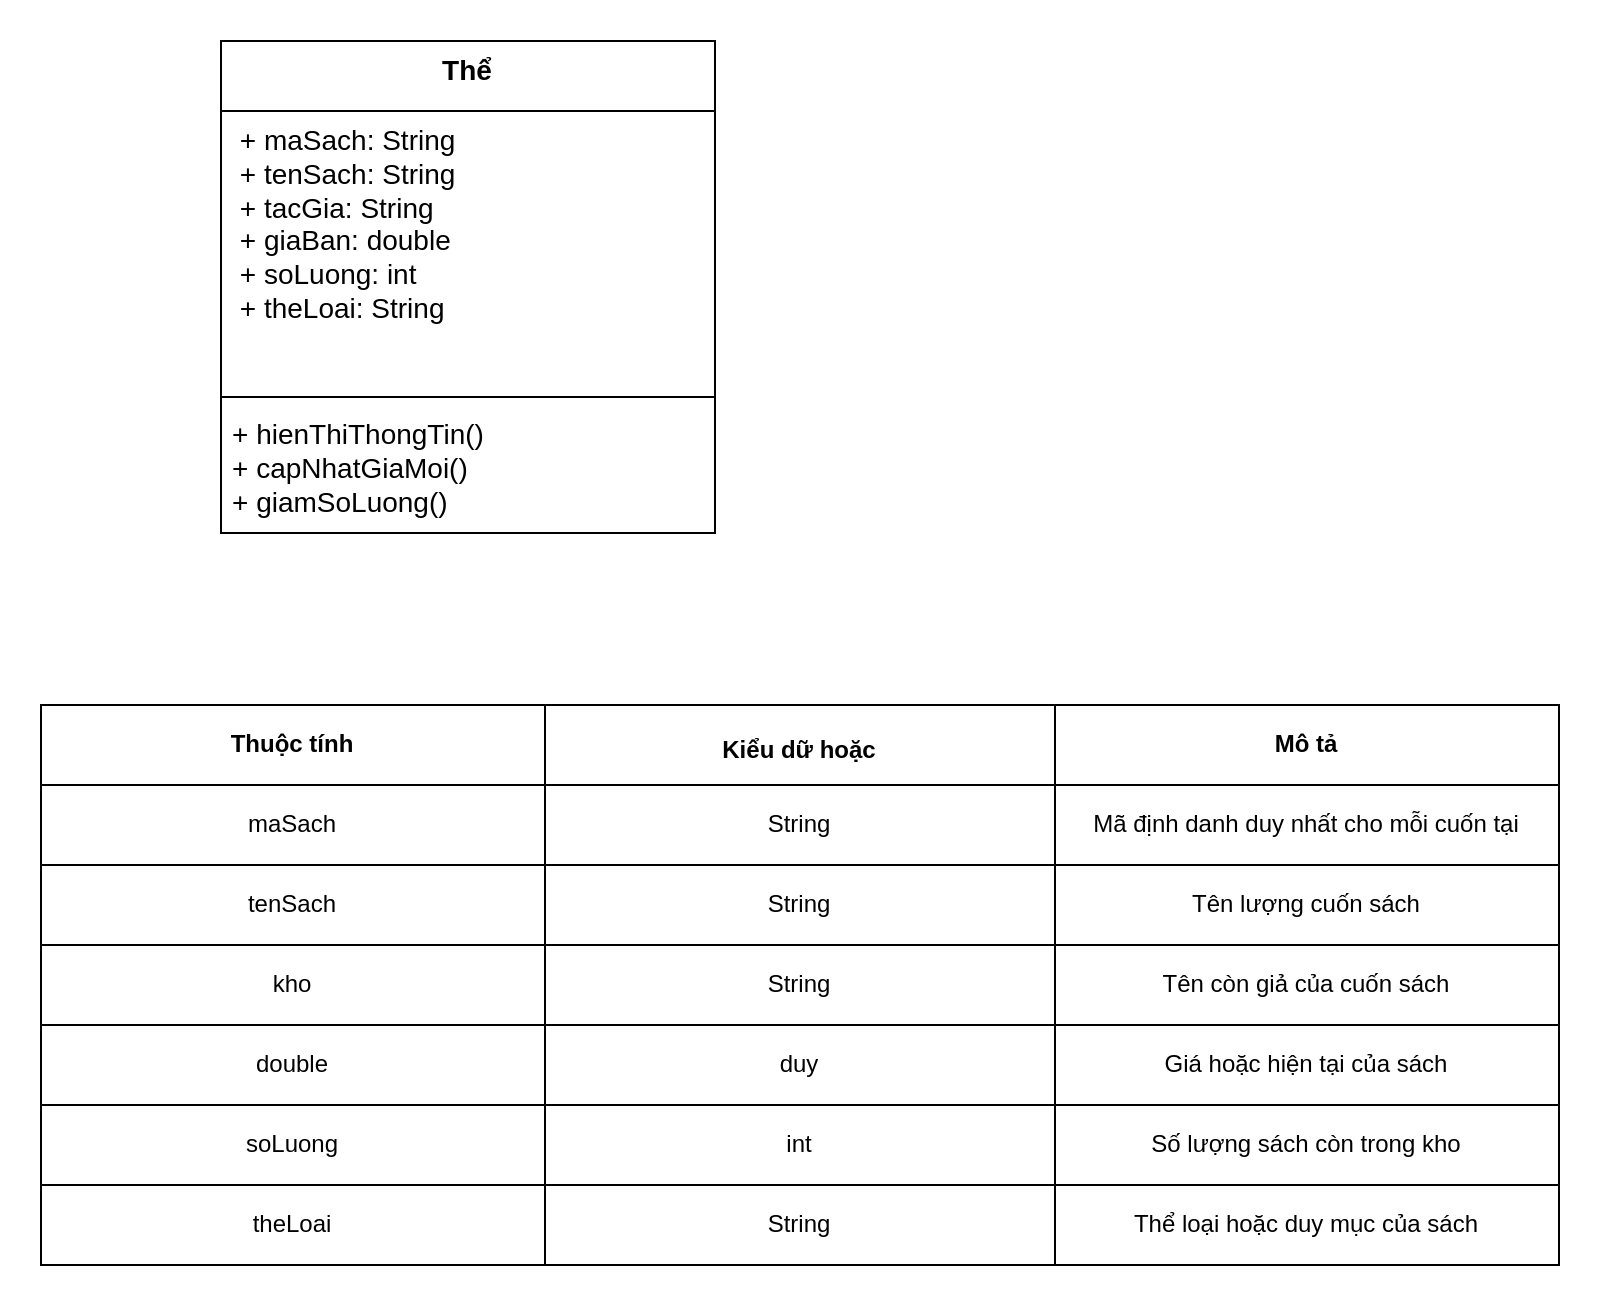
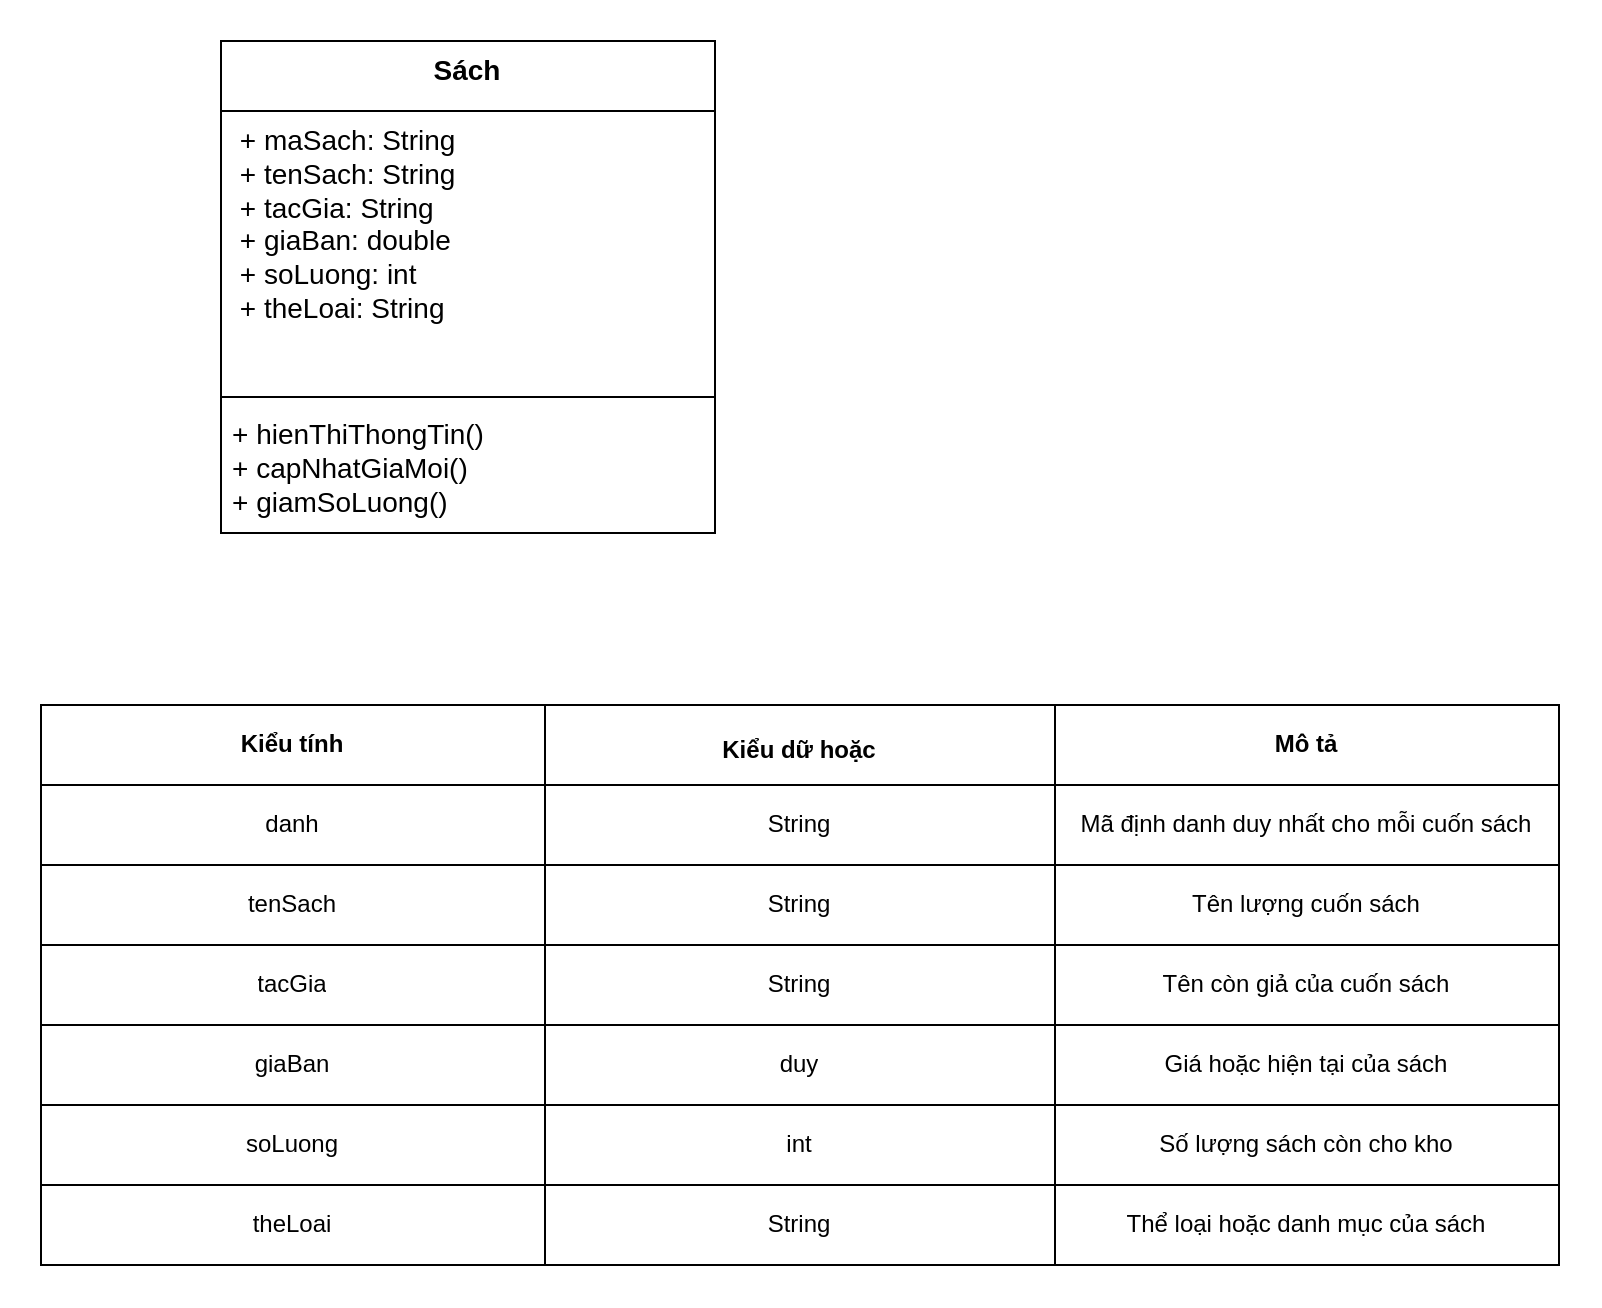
  <mxCell id="0" />
  <mxCell id="1" parent="0" />
- <mxCell id="2" value="&lt;font style=&quot;font-size: 14px;&quot;&gt;Thể&lt;/font&gt;" style="swimlane;fontStyle=1;align=center;verticalAlign=top;childLayout=stackLayout;horizontal=1;startSize=35;horizontalStack=0;resizeParent=1;resizeParentMax=0;resizeLast=0;collapsible=1;marginBottom=0;whiteSpace=wrap;html=1;" vertex="1" parent="1"><mxGeometry x="110" y="20" width="247" height="246" as="geometry" /></mxCell>
+ <mxCell id="2" value="&lt;font style=&quot;font-size: 14px;&quot;&gt;Sách&lt;/font&gt;" style="swimlane;fontStyle=1;align=center;verticalAlign=top;childLayout=stackLayout;horizontal=1;startSize=35;horizontalStack=0;resizeParent=1;resizeParentMax=0;resizeLast=0;collapsible=1;marginBottom=0;whiteSpace=wrap;html=1;" vertex="1" parent="1"><mxGeometry x="110" y="20" width="247" height="246" as="geometry" /></mxCell>
  <mxCell id="3" value="&lt;div&gt;&lt;font style=&quot;font-size: 14px;&quot;&gt;&amp;nbsp;+ maSach: String&lt;/font&gt;&lt;/div&gt;&lt;div&gt;&lt;font style=&quot;font-size: 14px;&quot;&gt;&amp;nbsp;+ tenSach: String&lt;/font&gt;&lt;/div&gt;&lt;div&gt;&lt;font style=&quot;font-size: 14px;&quot;&gt;&amp;nbsp;+ tacGia: String&lt;/font&gt;&lt;/div&gt;&lt;div&gt;&lt;font style=&quot;font-size: 14px;&quot;&gt;&amp;nbsp;+ giaBan: double&lt;/font&gt;&lt;/div&gt;&lt;div&gt;&lt;font style=&quot;font-size: 14px;&quot;&gt;&amp;nbsp;+ soLuong: int&amp;nbsp;&amp;nbsp;&lt;/font&gt;&lt;/div&gt;&lt;div&gt;&lt;span style=&quot;font-size: 14px; background-color: transparent; color: light-dark(rgb(0, 0, 0), rgb(255, 255, 255));&quot;&gt;&amp;nbsp;+ theLoai: String&lt;/span&gt;&lt;/div&gt;" style="text;strokeColor=none;fillColor=none;align=left;verticalAlign=top;spacingLeft=4;spacingRight=4;overflow=hidden;rotatable=0;points=[[0,0.5],[1,0.5]];portConstraint=eastwest;whiteSpace=wrap;html=1;" vertex="1" parent="2"><mxGeometry y="35" width="247" height="139" as="geometry" /></mxCell>
  <mxCell id="4" value="" style="line;strokeWidth=1;fillColor=none;align=left;verticalAlign=middle;spacingTop=-1;spacingLeft=3;spacingRight=3;rotatable=0;labelPosition=right;points=[];portConstraint=eastwest;strokeColor=inherit;" vertex="1" parent="2"><mxGeometry y="174" width="247" height="8" as="geometry" /></mxCell>
  <mxCell id="5" value="&lt;div&gt;&lt;font style=&quot;font-size: 14px;&quot;&gt;+ hienThiThongTin()&lt;/font&gt;&lt;/div&gt;&lt;div&gt;&lt;font style=&quot;font-size: 14px;&quot;&gt;+ capNhatGiaMoi()&lt;/font&gt;&lt;/div&gt;&lt;div&gt;&lt;font style=&quot;font-size: 14px;&quot;&gt;+ giamSoLuong()&amp;nbsp;&lt;/font&gt;&lt;/div&gt;" style="text;strokeColor=none;fillColor=none;align=left;verticalAlign=top;spacingLeft=4;spacingRight=4;overflow=hidden;rotatable=0;points=[[0,0.5],[1,0.5]];portConstraint=eastwest;whiteSpace=wrap;html=1;" vertex="1" parent="2"><mxGeometry y="182" width="247" height="64" as="geometry" /></mxCell>
  <mxCell id="6" value="" style="shape=table;startSize=0;container=1;collapsible=0;childLayout=tableLayout;" vertex="1" parent="1"><mxGeometry x="20" y="352" width="759" height="280" as="geometry" /></mxCell>
  <mxCell id="7" value="" style="shape=tableRow;horizontal=0;startSize=0;swimlaneHead=0;swimlaneBody=0;strokeColor=inherit;top=0;left=0;bottom=0;right=0;collapsible=0;dropTarget=0;fillColor=none;points=[[0,0.5],[1,0.5]];portConstraint=eastwest;" vertex="1" parent="6"><mxGeometry width="759" height="40" as="geometry" /></mxCell>
- <mxCell id="8" value="&lt;table class=&quot;w-fit min-w-(--thread-content-width)&quot; data-end=&quot;985&quot; data-start=&quot;571&quot;&gt;&lt;thead data-end=&quot;620&quot; data-start=&quot;571&quot;&gt;&lt;tr data-end=&quot;620&quot; data-start=&quot;571&quot;&gt;&lt;th data-col-size=&quot;sm&quot; data-end=&quot;588&quot; data-start=&quot;571&quot;&gt;&lt;strong data-end=&quot;587&quot; data-start=&quot;573&quot;&gt;Thuộc tính&lt;/strong&gt;&lt;/th&gt;&lt;/tr&gt;&lt;/thead&gt;&lt;/table&gt;" style="shape=partialRectangle;html=1;whiteSpace=wrap;connectable=0;strokeColor=inherit;overflow=hidden;fillColor=none;top=0;left=0;bottom=0;right=0;pointerEvents=1;" vertex="1" parent="7"><mxGeometry width="252" height="40" as="geometry"><mxRectangle width="252" height="40" as="alternateBounds" /></mxGeometry></mxCell>
+ <mxCell id="8" value="&lt;table class=&quot;w-fit min-w-(--thread-content-width)&quot; data-end=&quot;985&quot; data-start=&quot;571&quot;&gt;&lt;thead data-end=&quot;620&quot; data-start=&quot;571&quot;&gt;&lt;tr data-end=&quot;620&quot; data-start=&quot;571&quot;&gt;&lt;th data-col-size=&quot;sm&quot; data-end=&quot;588&quot; data-start=&quot;571&quot;&gt;&lt;strong data-end=&quot;587&quot; data-start=&quot;573&quot;&gt;Kiểu tính&lt;/strong&gt;&lt;/th&gt;&lt;/tr&gt;&lt;/thead&gt;&lt;/table&gt;" style="shape=partialRectangle;html=1;whiteSpace=wrap;connectable=0;strokeColor=inherit;overflow=hidden;fillColor=none;top=0;left=0;bottom=0;right=0;pointerEvents=1;" vertex="1" parent="7"><mxGeometry width="252" height="40" as="geometry"><mxRectangle width="252" height="40" as="alternateBounds" /></mxGeometry></mxCell>
  <mxCell id="9" value="&lt;table&gt;&lt;tbody&gt;&lt;tr&gt;&lt;th data-col-size=&quot;sm&quot; data-end=&quot;588&quot; data-start=&quot;571&quot;&gt;&lt;strong data-end=&quot;587&quot; data-start=&quot;573&quot;&gt;&lt;/strong&gt;&lt;/th&gt;&lt;/tr&gt;&lt;/tbody&gt;&lt;/table&gt;&lt;table&gt;&lt;tbody&gt;&lt;tr&gt;&lt;th data-col-size=&quot;sm&quot; data-end=&quot;607&quot; data-start=&quot;588&quot;&gt;&lt;strong data-end=&quot;606&quot; data-start=&quot;590&quot;&gt;Kiểu dữ hoặc&lt;/strong&gt;&lt;/th&gt;&lt;/tr&gt;&lt;/tbody&gt;&lt;/table&gt;" style="shape=partialRectangle;html=1;whiteSpace=wrap;connectable=0;strokeColor=inherit;overflow=hidden;fillColor=none;top=0;left=0;bottom=0;right=0;pointerEvents=1;" vertex="1" parent="7"><mxGeometry x="252" width="255" height="40" as="geometry"><mxRectangle width="255" height="40" as="alternateBounds" /></mxGeometry></mxCell>
  <mxCell id="10" value="&lt;b&gt;Mô tả&lt;/b&gt;" style="shape=partialRectangle;html=1;whiteSpace=wrap;connectable=0;strokeColor=inherit;overflow=hidden;fillColor=none;top=0;left=0;bottom=0;right=0;pointerEvents=1;" vertex="1" parent="7"><mxGeometry x="507" width="252" height="40" as="geometry"><mxRectangle width="252" height="40" as="alternateBounds" /></mxGeometry></mxCell>
  <mxCell id="11" value="" style="shape=tableRow;horizontal=0;startSize=0;swimlaneHead=0;swimlaneBody=0;strokeColor=inherit;top=0;left=0;bottom=0;right=0;collapsible=0;dropTarget=0;fillColor=none;points=[[0,0.5],[1,0.5]];portConstraint=eastwest;" vertex="1" parent="6"><mxGeometry y="40" width="759" height="40" as="geometry" /></mxCell>
- <mxCell id="12" value="maSach" style="shape=partialRectangle;html=1;whiteSpace=wrap;connectable=0;strokeColor=inherit;overflow=hidden;fillColor=none;top=0;left=0;bottom=0;right=0;pointerEvents=1;" vertex="1" parent="11"><mxGeometry width="252" height="40" as="geometry"><mxRectangle width="252" height="40" as="alternateBounds" /></mxGeometry></mxCell>
+ <mxCell id="12" value="danh" style="shape=partialRectangle;html=1;whiteSpace=wrap;connectable=0;strokeColor=inherit;overflow=hidden;fillColor=none;top=0;left=0;bottom=0;right=0;pointerEvents=1;" vertex="1" parent="11"><mxGeometry width="252" height="40" as="geometry"><mxRectangle width="252" height="40" as="alternateBounds" /></mxGeometry></mxCell>
  <mxCell id="13" value="String" style="shape=partialRectangle;html=1;whiteSpace=wrap;connectable=0;strokeColor=inherit;overflow=hidden;fillColor=none;top=0;left=0;bottom=0;right=0;pointerEvents=1;" vertex="1" parent="11"><mxGeometry x="252" width="255" height="40" as="geometry"><mxRectangle width="255" height="40" as="alternateBounds" /></mxGeometry></mxCell>
- <mxCell id="14" value="Mã định danh duy nhất cho mỗi cuốn tại" style="shape=partialRectangle;html=1;whiteSpace=wrap;connectable=0;strokeColor=inherit;overflow=hidden;fillColor=none;top=0;left=0;bottom=0;right=0;pointerEvents=1;" vertex="1" parent="11"><mxGeometry x="507" width="252" height="40" as="geometry"><mxRectangle width="252" height="40" as="alternateBounds" /></mxGeometry></mxCell>
+ <mxCell id="14" value="Mã định danh duy nhất cho mỗi cuốn sách" style="shape=partialRectangle;html=1;whiteSpace=wrap;connectable=0;strokeColor=inherit;overflow=hidden;fillColor=none;top=0;left=0;bottom=0;right=0;pointerEvents=1;" vertex="1" parent="11"><mxGeometry x="507" width="252" height="40" as="geometry"><mxRectangle width="252" height="40" as="alternateBounds" /></mxGeometry></mxCell>
  <mxCell id="15" value="" style="shape=tableRow;horizontal=0;startSize=0;swimlaneHead=0;swimlaneBody=0;strokeColor=inherit;top=0;left=0;bottom=0;right=0;collapsible=0;dropTarget=0;fillColor=none;points=[[0,0.5],[1,0.5]];portConstraint=eastwest;" vertex="1" parent="6"><mxGeometry y="80" width="759" height="40" as="geometry" /></mxCell>
  <mxCell id="16" value="tenSach" style="shape=partialRectangle;html=1;whiteSpace=wrap;connectable=0;strokeColor=inherit;overflow=hidden;fillColor=none;top=0;left=0;bottom=0;right=0;pointerEvents=1;" vertex="1" parent="15"><mxGeometry width="252" height="40" as="geometry"><mxRectangle width="252" height="40" as="alternateBounds" /></mxGeometry></mxCell>
  <mxCell id="17" value="String" style="shape=partialRectangle;html=1;whiteSpace=wrap;connectable=0;strokeColor=inherit;overflow=hidden;fillColor=none;top=0;left=0;bottom=0;right=0;pointerEvents=1;" vertex="1" parent="15"><mxGeometry x="252" width="255" height="40" as="geometry"><mxRectangle width="255" height="40" as="alternateBounds" /></mxGeometry></mxCell>
  <mxCell id="18" value="Tên lượng cuốn sách" style="shape=partialRectangle;html=1;whiteSpace=wrap;connectable=0;strokeColor=inherit;overflow=hidden;fillColor=none;top=0;left=0;bottom=0;right=0;pointerEvents=1;" vertex="1" parent="15"><mxGeometry x="507" width="252" height="40" as="geometry"><mxRectangle width="252" height="40" as="alternateBounds" /></mxGeometry></mxCell>
  <mxCell id="19" value="" style="shape=tableRow;horizontal=0;startSize=0;swimlaneHead=0;swimlaneBody=0;strokeColor=inherit;top=0;left=0;bottom=0;right=0;collapsible=0;dropTarget=0;fillColor=none;points=[[0,0.5],[1,0.5]];portConstraint=eastwest;" vertex="1" parent="6"><mxGeometry y="120" width="759" height="40" as="geometry" /></mxCell>
- <mxCell id="20" value="kho" style="shape=partialRectangle;html=1;whiteSpace=wrap;connectable=0;strokeColor=inherit;overflow=hidden;fillColor=none;top=0;left=0;bottom=0;right=0;pointerEvents=1;" vertex="1" parent="19"><mxGeometry width="252" height="40" as="geometry"><mxRectangle width="252" height="40" as="alternateBounds" /></mxGeometry></mxCell>
+ <mxCell id="20" value="tacGia" style="shape=partialRectangle;html=1;whiteSpace=wrap;connectable=0;strokeColor=inherit;overflow=hidden;fillColor=none;top=0;left=0;bottom=0;right=0;pointerEvents=1;" vertex="1" parent="19"><mxGeometry width="252" height="40" as="geometry"><mxRectangle width="252" height="40" as="alternateBounds" /></mxGeometry></mxCell>
  <mxCell id="21" value="String" style="shape=partialRectangle;html=1;whiteSpace=wrap;connectable=0;strokeColor=inherit;overflow=hidden;fillColor=none;top=0;left=0;bottom=0;right=0;pointerEvents=1;" vertex="1" parent="19"><mxGeometry x="252" width="255" height="40" as="geometry"><mxRectangle width="255" height="40" as="alternateBounds" /></mxGeometry></mxCell>
  <mxCell id="22" value="Tên còn giả của cuốn sách" style="shape=partialRectangle;html=1;whiteSpace=wrap;connectable=0;strokeColor=inherit;overflow=hidden;fillColor=none;top=0;left=0;bottom=0;right=0;pointerEvents=1;" vertex="1" parent="19"><mxGeometry x="507" width="252" height="40" as="geometry"><mxRectangle width="252" height="40" as="alternateBounds" /></mxGeometry></mxCell>
  <mxCell id="23" value="" style="shape=tableRow;horizontal=0;startSize=0;swimlaneHead=0;swimlaneBody=0;strokeColor=inherit;top=0;left=0;bottom=0;right=0;collapsible=0;dropTarget=0;fillColor=none;points=[[0,0.5],[1,0.5]];portConstraint=eastwest;" vertex="1" parent="6"><mxGeometry y="160" width="759" height="40" as="geometry" /></mxCell>
- <mxCell id="24" value="double" style="shape=partialRectangle;html=1;whiteSpace=wrap;connectable=0;strokeColor=inherit;overflow=hidden;fillColor=none;top=0;left=0;bottom=0;right=0;pointerEvents=1;" vertex="1" parent="23"><mxGeometry width="252" height="40" as="geometry"><mxRectangle width="252" height="40" as="alternateBounds" /></mxGeometry></mxCell>
+ <mxCell id="24" value="giaBan" style="shape=partialRectangle;html=1;whiteSpace=wrap;connectable=0;strokeColor=inherit;overflow=hidden;fillColor=none;top=0;left=0;bottom=0;right=0;pointerEvents=1;" vertex="1" parent="23"><mxGeometry width="252" height="40" as="geometry"><mxRectangle width="252" height="40" as="alternateBounds" /></mxGeometry></mxCell>
  <mxCell id="25" value="duy" style="shape=partialRectangle;html=1;whiteSpace=wrap;connectable=0;strokeColor=inherit;overflow=hidden;fillColor=none;top=0;left=0;bottom=0;right=0;pointerEvents=1;" vertex="1" parent="23"><mxGeometry x="252" width="255" height="40" as="geometry"><mxRectangle width="255" height="40" as="alternateBounds" /></mxGeometry></mxCell>
  <mxCell id="26" value="Giá hoặc hiện tại của sách" style="shape=partialRectangle;html=1;whiteSpace=wrap;connectable=0;strokeColor=inherit;overflow=hidden;fillColor=none;top=0;left=0;bottom=0;right=0;pointerEvents=1;" vertex="1" parent="23"><mxGeometry x="507" width="252" height="40" as="geometry"><mxRectangle width="252" height="40" as="alternateBounds" /></mxGeometry></mxCell>
  <mxCell id="27" value="" style="shape=tableRow;horizontal=0;startSize=0;swimlaneHead=0;swimlaneBody=0;strokeColor=inherit;top=0;left=0;bottom=0;right=0;collapsible=0;dropTarget=0;fillColor=none;points=[[0,0.5],[1,0.5]];portConstraint=eastwest;" vertex="1" parent="6"><mxGeometry y="200" width="759" height="40" as="geometry" /></mxCell>
  <mxCell id="28" value="soLuong" style="shape=partialRectangle;html=1;whiteSpace=wrap;connectable=0;strokeColor=inherit;overflow=hidden;fillColor=none;top=0;left=0;bottom=0;right=0;pointerEvents=1;" vertex="1" parent="27"><mxGeometry width="252" height="40" as="geometry"><mxRectangle width="252" height="40" as="alternateBounds" /></mxGeometry></mxCell>
  <mxCell id="29" value="int" style="shape=partialRectangle;html=1;whiteSpace=wrap;connectable=0;strokeColor=inherit;overflow=hidden;fillColor=none;top=0;left=0;bottom=0;right=0;pointerEvents=1;" vertex="1" parent="27"><mxGeometry x="252" width="255" height="40" as="geometry"><mxRectangle width="255" height="40" as="alternateBounds" /></mxGeometry></mxCell>
- <mxCell id="30" value="Số lượng sách còn trong kho" style="shape=partialRectangle;html=1;whiteSpace=wrap;connectable=0;strokeColor=inherit;overflow=hidden;fillColor=none;top=0;left=0;bottom=0;right=0;pointerEvents=1;" vertex="1" parent="27"><mxGeometry x="507" width="252" height="40" as="geometry"><mxRectangle width="252" height="40" as="alternateBounds" /></mxGeometry></mxCell>
+ <mxCell id="30" value="Số lượng sách còn cho kho" style="shape=partialRectangle;html=1;whiteSpace=wrap;connectable=0;strokeColor=inherit;overflow=hidden;fillColor=none;top=0;left=0;bottom=0;right=0;pointerEvents=1;" vertex="1" parent="27"><mxGeometry x="507" width="252" height="40" as="geometry"><mxRectangle width="252" height="40" as="alternateBounds" /></mxGeometry></mxCell>
  <mxCell id="31" value="" style="shape=tableRow;horizontal=0;startSize=0;swimlaneHead=0;swimlaneBody=0;strokeColor=inherit;top=0;left=0;bottom=0;right=0;collapsible=0;dropTarget=0;fillColor=none;points=[[0,0.5],[1,0.5]];portConstraint=eastwest;" vertex="1" parent="6"><mxGeometry y="240" width="759" height="40" as="geometry" /></mxCell>
  <mxCell id="32" value="theLoai" style="shape=partialRectangle;html=1;whiteSpace=wrap;connectable=0;strokeColor=inherit;overflow=hidden;fillColor=none;top=0;left=0;bottom=0;right=0;pointerEvents=1;" vertex="1" parent="31"><mxGeometry width="252" height="40" as="geometry"><mxRectangle width="252" height="40" as="alternateBounds" /></mxGeometry></mxCell>
  <mxCell id="33" value="String" style="shape=partialRectangle;html=1;whiteSpace=wrap;connectable=0;strokeColor=inherit;overflow=hidden;fillColor=none;top=0;left=0;bottom=0;right=0;pointerEvents=1;" vertex="1" parent="31"><mxGeometry x="252" width="255" height="40" as="geometry"><mxRectangle width="255" height="40" as="alternateBounds" /></mxGeometry></mxCell>
- <mxCell id="34" value="Thể loại hoặc duy mục của sách" style="shape=partialRectangle;html=1;whiteSpace=wrap;connectable=0;strokeColor=inherit;overflow=hidden;fillColor=none;top=0;left=0;bottom=0;right=0;pointerEvents=1;" vertex="1" parent="31"><mxGeometry x="507" width="252" height="40" as="geometry"><mxRectangle width="252" height="40" as="alternateBounds" /></mxGeometry></mxCell>
+ <mxCell id="34" value="Thể loại hoặc danh mục của sách" style="shape=partialRectangle;html=1;whiteSpace=wrap;connectable=0;strokeColor=inherit;overflow=hidden;fillColor=none;top=0;left=0;bottom=0;right=0;pointerEvents=1;" vertex="1" parent="31"><mxGeometry x="507" width="252" height="40" as="geometry"><mxRectangle width="252" height="40" as="alternateBounds" /></mxGeometry></mxCell>
